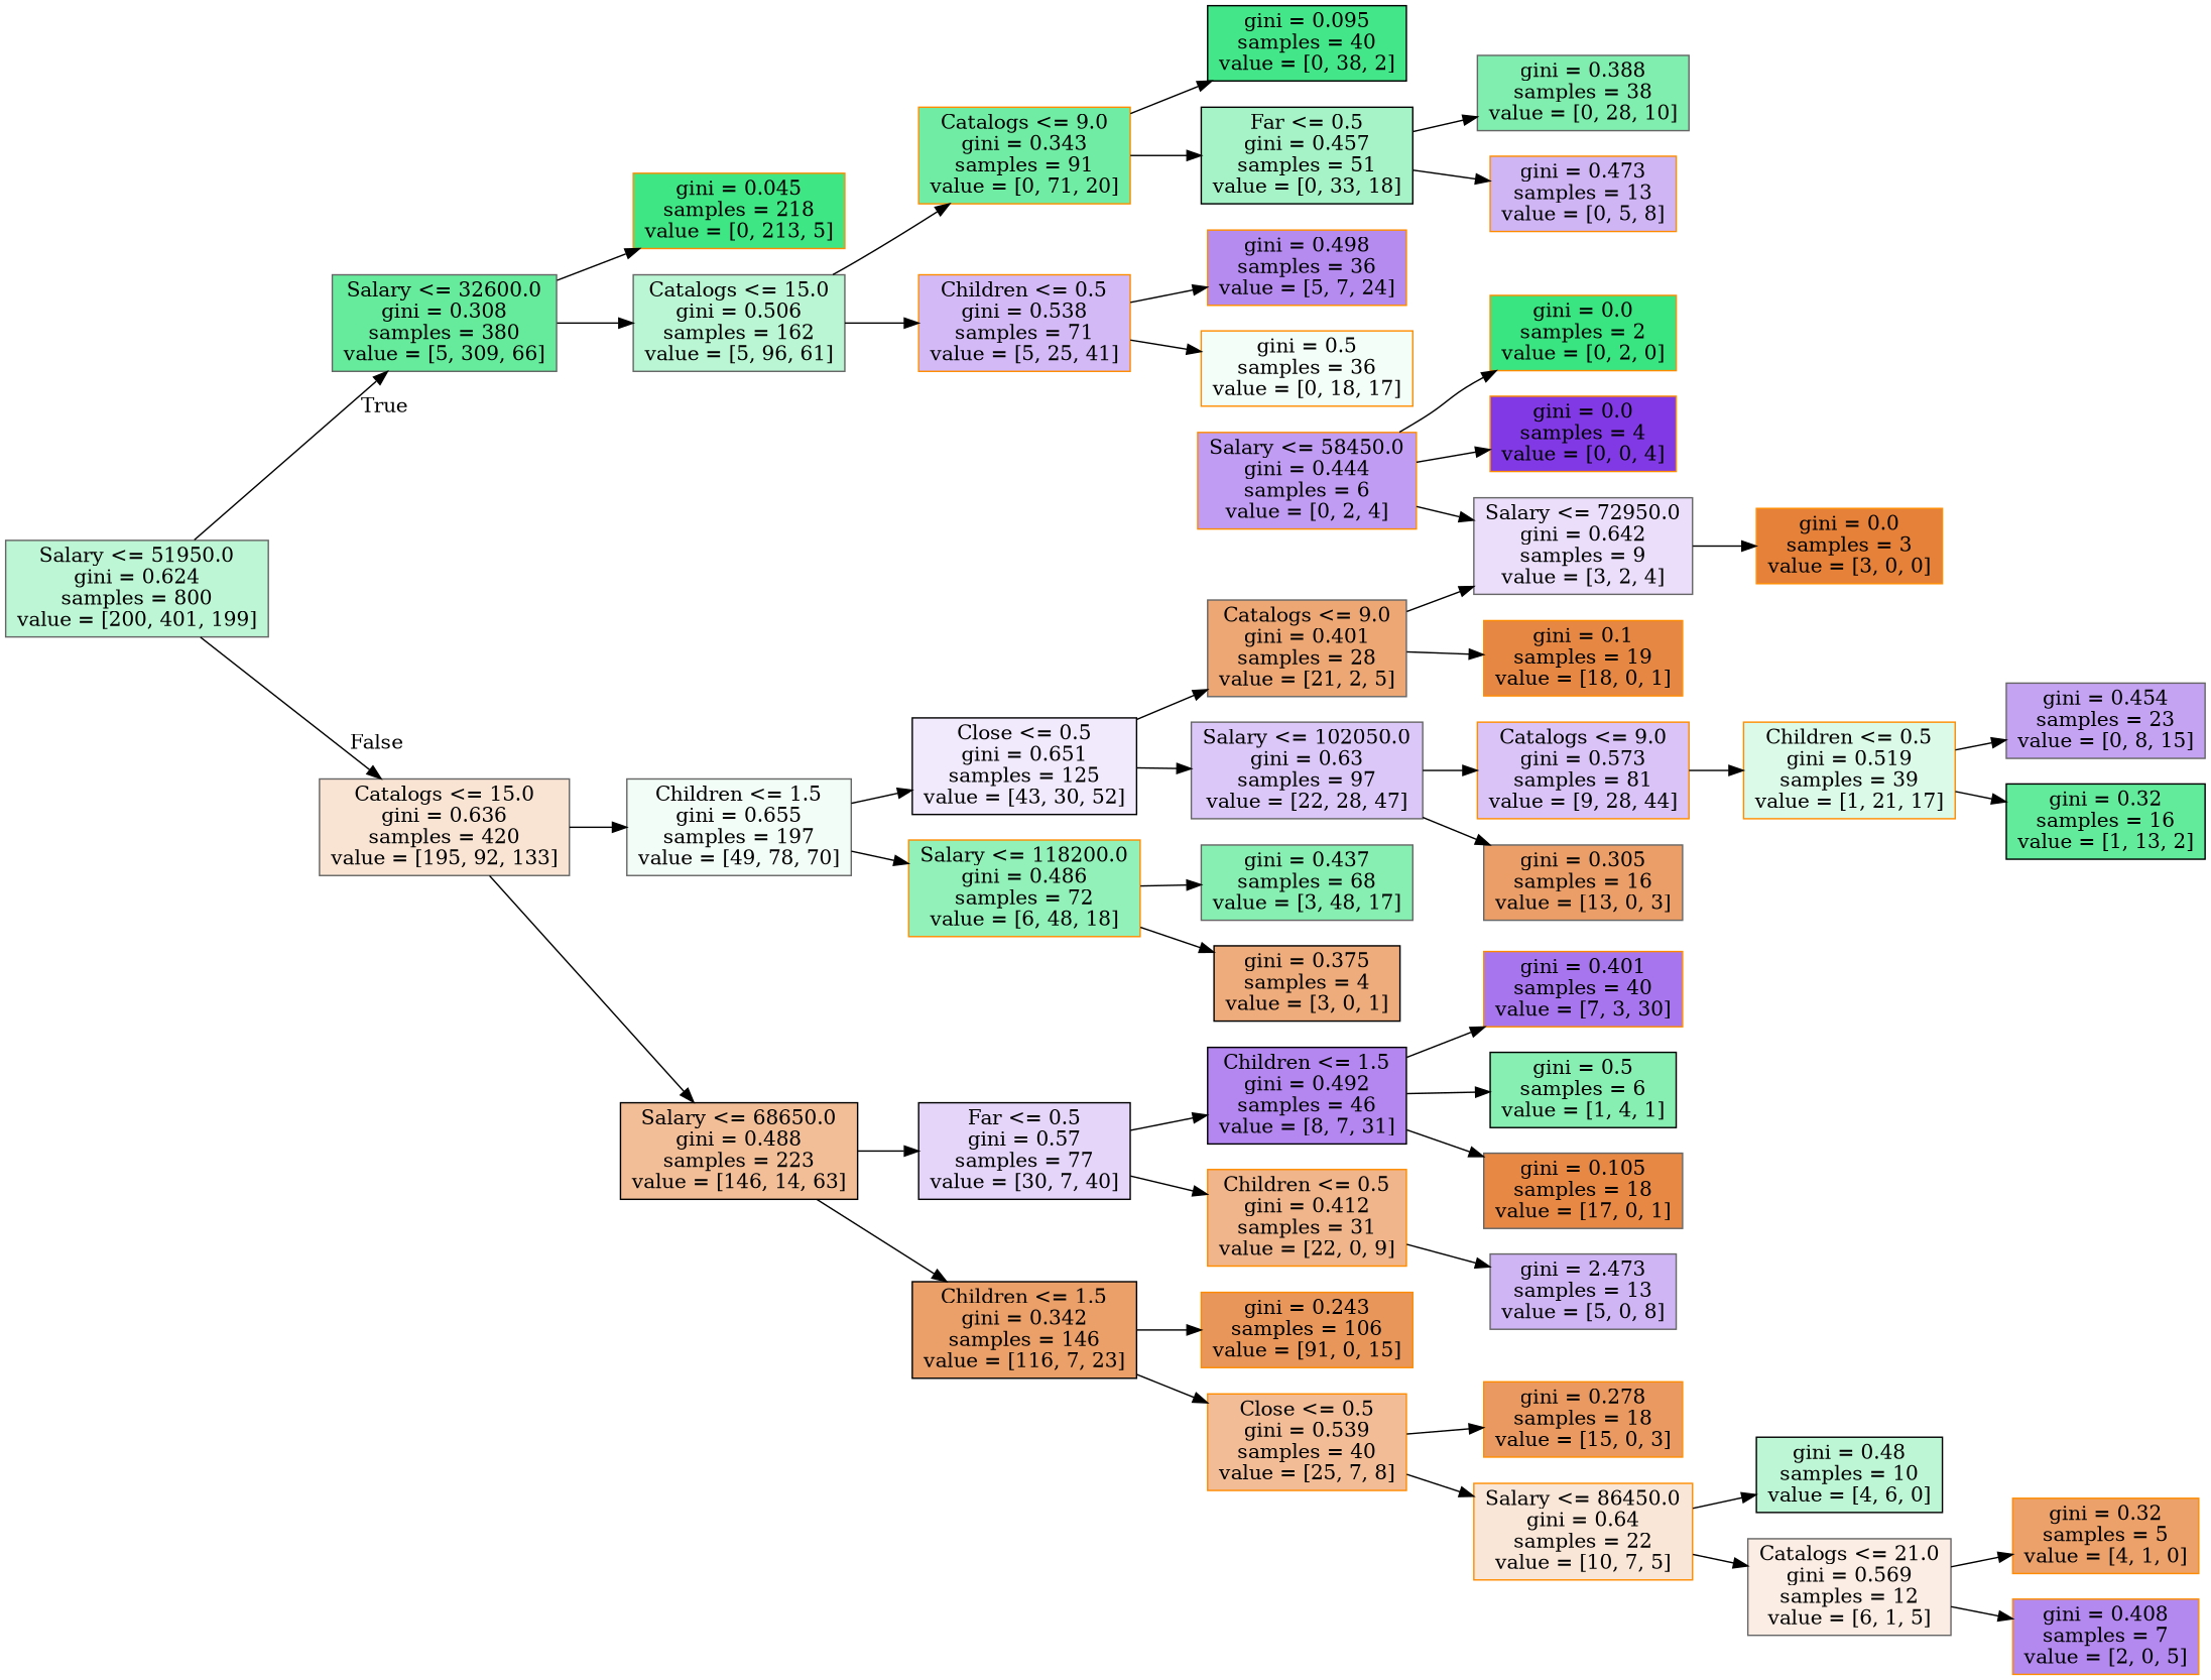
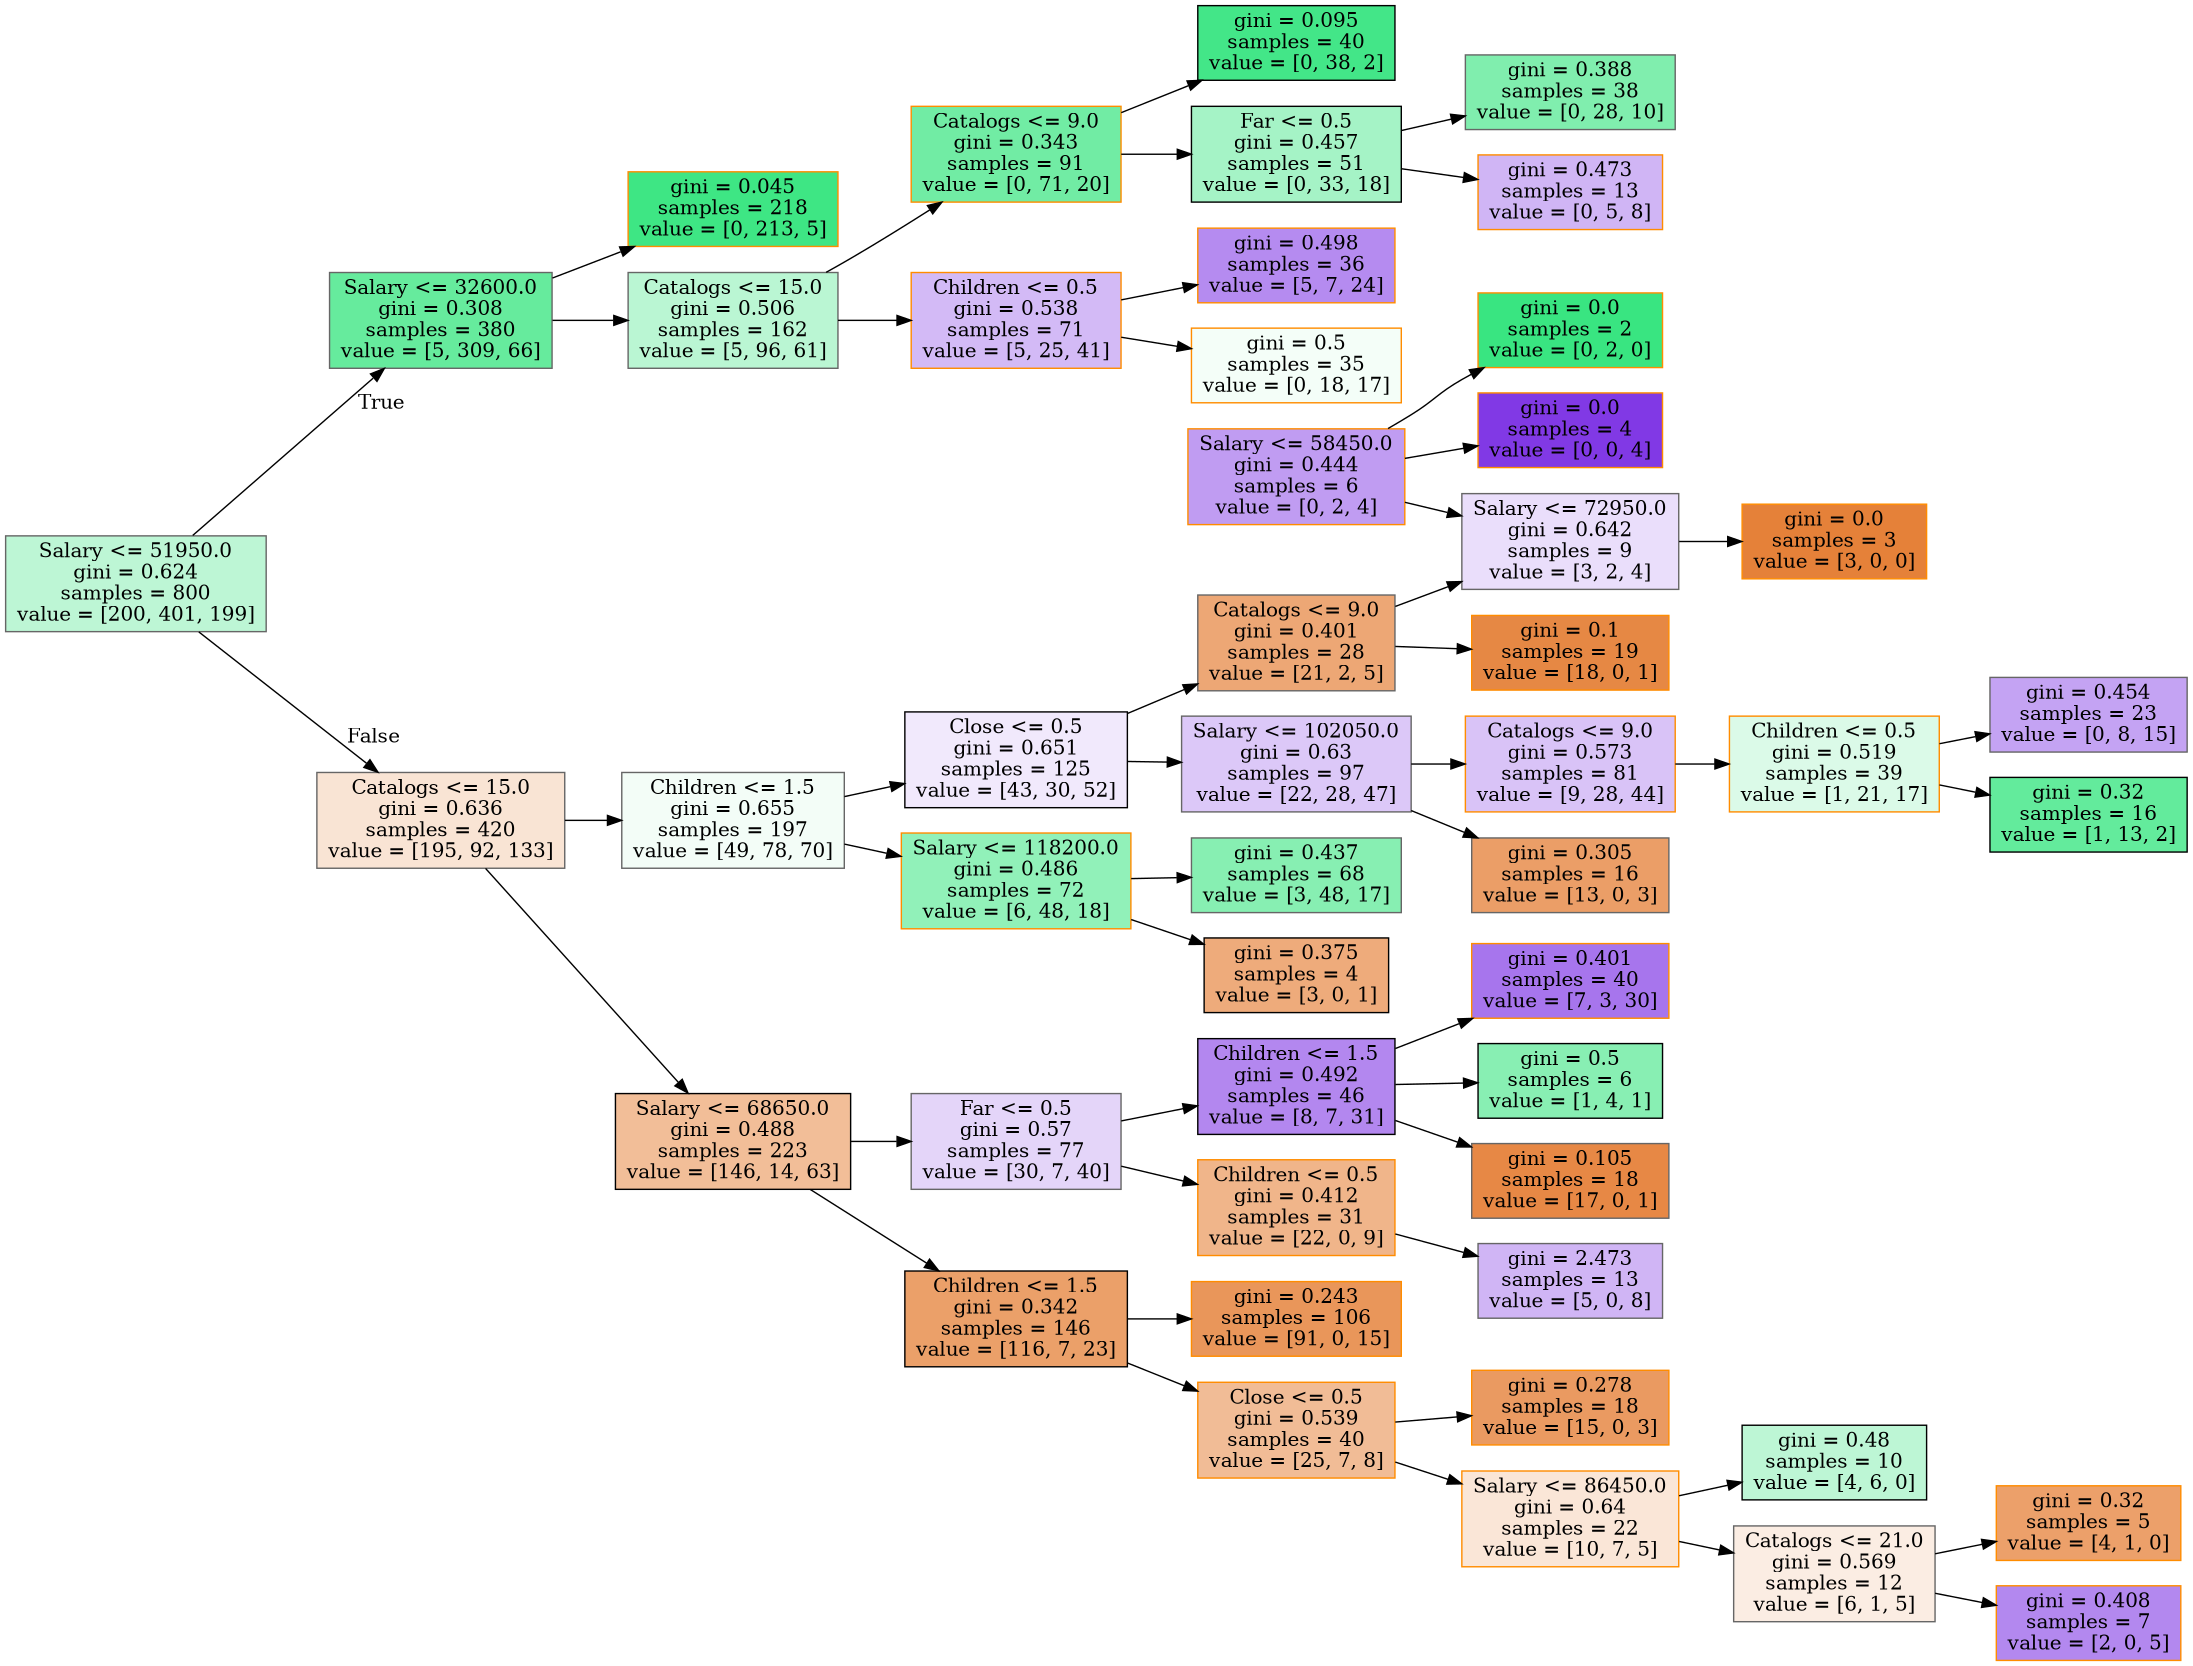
  digraph {
    rankdir=LR
    node [color=darkorange fillcolor="#bdf6d5" shape=box style=filled]
    n1 [color=gray40 label="Salary <= 51950.0\ngini = 0.624\nsamples = 800\nvalue = [200, 401, 199]"]
    n2 [color=gray40 fillcolor="#66eb9d" label="Salary <= 32600.0\ngini = 0.308\nsamples = 380\nvalue = [5, 309, 66]"]
    n3 [color=gray40 fillcolor="#f9e4d4" label="Catalogs <= 15.0\ngini = 0.636\nsamples = 420\nvalue = [195, 92, 133]"]
    n4 [fillcolor="#3ee684" label="gini = 0.045\nsamples = 218\nvalue = [0, 213, 5]"]
    n5 [color=gray40 fillcolor="#baf6d3" label="Catalogs <= 15.0\ngini = 0.506\nsamples = 162\nvalue = [5, 96, 61]"]
    n6 [color=gray40 fillcolor="#f3fdf7" label="Children <= 1.5\ngini = 0.655\nsamples = 197\nvalue = [49, 78, 70]"]
    n7 [color=black fillcolor="#f2be98" label="Salary <= 68650.0\ngini = 0.488\nsamples = 223\nvalue = [146, 14, 63]"]
    n8 [fillcolor="#71eca4" label="Catalogs <= 9.0\ngini = 0.343\nsamples = 91\nvalue = [0, 71, 20]"]
    n9 [fillcolor="#d3baf6" label="Children <= 0.5\ngini = 0.538\nsamples = 71\nvalue = [5, 25, 41]"]
    n10 [color=black fillcolor="#43e688" label="gini = 0.095\nsamples = 40\nvalue = [0, 38, 2]"]
    n11 [color=black fillcolor="#a5f3c6" label="Far <= 0.5\ngini = 0.457\nsamples = 51\nvalue = [0, 33, 18]"]
    n12 [fillcolor="#b58bf0" label="gini = 0.498\nsamples = 36\nvalue = [5, 7, 24]"]
-   n13 [fillcolor="#f4fef8" label="gini = 0.5\nsamples = 36\nvalue = [0, 18, 17]"]
+   n13 [fillcolor="#f4fef8" label="gini = 0.5\nsamples = 35\nvalue = [0, 18, 17]"]
    n14 [color=gray40 fillcolor="#80eeae" label="gini = 0.388\nsamples = 38\nvalue = [0, 28, 10]"]
    n15 [fillcolor="#d0b5f5" label="gini = 0.473\nsamples = 13\nvalue = [0, 5, 8]"]
    n16 [color=black fillcolor="#f1e9fc" label="Close <= 0.5\ngini = 0.651\nsamples = 125\nvalue = [43, 30, 52]"]
    n17 [fillcolor="#91f1b9" label="Salary <= 118200.0\ngini = 0.486\nsamples = 72\nvalue = [6, 48, 18]"]
-   n18 [color=black fillcolor="#e4d5f9" label="Far <= 0.5\ngini = 0.57\nsamples = 77\nvalue = [30, 7, 40]"]
+   n18 [color=gray40 fillcolor="#e4d5f9" label="Far <= 0.5\ngini = 0.57\nsamples = 77\nvalue = [30, 7, 40]"]
    n19 [color=black fillcolor="#eba069" label="Children <= 1.5\ngini = 0.342\nsamples = 146\nvalue = [116, 7, 23]"]
    n20 [color=gray40 fillcolor="#eda775" label="Catalogs <= 9.0\ngini = 0.401\nsamples = 28\nvalue = [21, 2, 5]"]
    n21 [color=gray40 fillcolor="#dcc8f8" label="Salary <= 102050.0\ngini = 0.63\nsamples = 97\nvalue = [22, 28, 47]"]
    n22 [color=gray40 fillcolor="#87efb2" label="gini = 0.437\nsamples = 68\nvalue = [3, 48, 17]"]
    n23 [color=black fillcolor="#eeab7b" label="gini = 0.375\nsamples = 4\nvalue = [3, 0, 1]"]
    n24 [color=gray40 fillcolor="#eadefb" label="Salary <= 72950.0\ngini = 0.642\nsamples = 9\nvalue = [3, 2, 4]"]
    n25 [fillcolor="#e68844" label="gini = 0.1\nsamples = 19\nvalue = [18, 0, 1]"]
    n26 [fillcolor="#d9c3f7" label="Catalogs <= 9.0\ngini = 0.573\nsamples = 81\nvalue = [9, 28, 44]"]
    n27 [color=gray40 fillcolor="#eb9e67" label="gini = 0.305\nsamples = 16\nvalue = [13, 0, 3]"]
    n28 [fillcolor="#e58139" label="gini = 0.0\nsamples = 3\nvalue = [3, 0, 0]"]
    n29 [fillcolor="#c09cf2" label="Salary <= 58450.0\ngini = 0.444\nsamples = 6\nvalue = [0, 2, 4]"]
    n30 [fillcolor="#39e581" label="gini = 0.0\nsamples = 2\nvalue = [0, 2, 0]"]
    n31 [fillcolor="#8139e5" label="gini = 0.0\nsamples = 4\nvalue = [0, 0, 4]"]
    n32 [fillcolor="#dbfae8" label="Children <= 0.5\ngini = 0.519\nsamples = 39\nvalue = [1, 21, 17]"]
    n33 [color=gray40 fillcolor="#c4a3f3" label="gini = 0.454\nsamples = 23\nvalue = [0, 8, 15]"]
    n34 [color=black fillcolor="#63eb9c" label="gini = 0.32\nsamples = 16\nvalue = [1, 13, 2]"]
    n35 [color=black fillcolor="#b387ef" label="Children <= 1.5\ngini = 0.492\nsamples = 46\nvalue = [8, 7, 31]"]
    n36 [fillcolor="#f0b58a" label="Children <= 0.5\ngini = 0.412\nsamples = 31\nvalue = [22, 0, 9]"]
    n37 [fillcolor="#e9965a" label="gini = 0.243\nsamples = 106\nvalue = [91, 0, 15]"]
    n38 [fillcolor="#f1bc96" label="Close <= 0.5\ngini = 0.539\nsamples = 40\nvalue = [25, 7, 8]"]
    n39 [fillcolor="#a775ed" label="gini = 0.401\nsamples = 40\nvalue = [7, 3, 30]"]
    n40 [color=black fillcolor="#88efb3" label="gini = 0.5\nsamples = 6\nvalue = [1, 4, 1]"]
    n41 [color=gray40 fillcolor="#e78845" label="gini = 0.105\nsamples = 18\nvalue = [17, 0, 1]"]
    n42 [color=gray40 fillcolor="#d0b5f5" label="gini = 2.473\nsamples = 13\nvalue = [5, 0, 8]"]
    n43 [fillcolor="#ea9a61" label="gini = 0.278\nsamples = 18\nvalue = [15, 0, 3]"]
    n44 [fillcolor="#fae6d7" label="Salary <= 86450.0\ngini = 0.64\nsamples = 22\nvalue = [10, 7, 5]"]
    n45 [color=black label="gini = 0.48\nsamples = 10\nvalue = [4, 6, 0]"]
    n46 [color=gray40 fillcolor="#fbede3" label="Catalogs <= 21.0\ngini = 0.569\nsamples = 12\nvalue = [6, 1, 5]"]
    n47 [fillcolor="#eca06a" label="gini = 0.32\nsamples = 5\nvalue = [4, 1, 0]"]
    n48 [fillcolor="#b388ef" label="gini = 0.408\nsamples = 7\nvalue = [2, 0, 5]"]
    n1 -> n2 [headlabel=True labelangle=45 labeldistance=2.5]
    n1 -> n3 [headlabel=False labelangle=-45 labeldistance=2.5]
    n2 -> n4
    n2 -> n5
    n3 -> n6
    n3 -> n7
    n5 -> n8
    n5 -> n9
    n6 -> n16
    n6 -> n17
    n7 -> n18
    n7 -> n19
    n8 -> n10
    n8 -> n11
    n9 -> n12
    n9 -> n13
    n11 -> n14
    n11 -> n15
    n16 -> n20
    n16 -> n21
    n17 -> n22
    n17 -> n23
    n18 -> n35
    n18 -> n36
    n19 -> n37
    n19 -> n38
    n20 -> n24
    n20 -> n25
    n21 -> n26
    n21 -> n27
    n24 -> n28
    n26 -> n32
    n29 -> n24
    n29 -> n30
    n29 -> n31
    n32 -> n33
    n32 -> n34
    n35 -> n39
    n35 -> n40
    n35 -> n41
    n36 -> n42
    n38 -> n43
    n38 -> n44
    n44 -> n45
    n44 -> n46
    n46 -> n47
    n46 -> n48
  }
